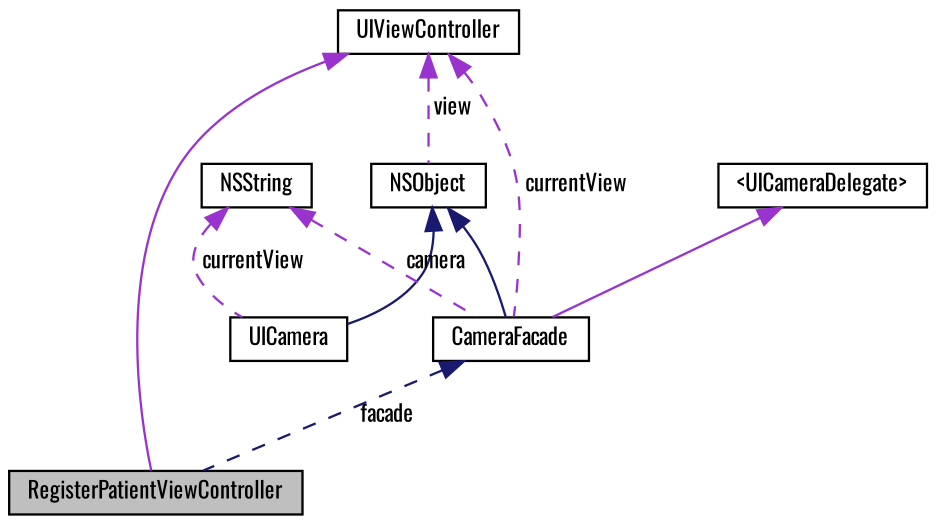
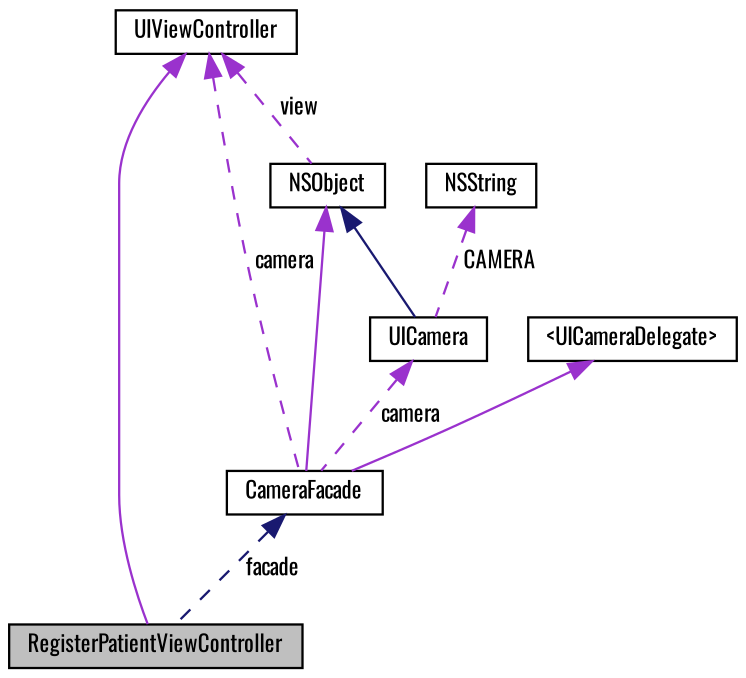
  digraph {
    fontname=Oswald
    node [color=black fillcolor=white fontname=Oswald fontsize=10 shape=record style=filled]
    edge [color=darkorchid3 dir=back fontname=Oswald fontsize=10 labelfontname=Helvetica labelfontsize=10 style=dashed]
    n1 [fillcolor=grey75 fontcolor=black height=0.2 label=RegisterPatientViewController width=0.4]
    n2 [height=0.2 label=UIViewController width=0.4]
    n3 [height=0.2 label=CameraFacade width=0.4]
    n4 [height=0.2 label=NSObject width=0.4]
    n5 [height=0.2 label=UICamera width=0.4]
    n6 [height=0.2 label="\<UICameraDelegate\>" width=0.4]
    n7 [height=0.2 label=NSString width=0.4]
    n2 -> n1 [style=solid]
-   n2 -> n3 [label=" currentView"]
+   n2 -> n3 [label=" camera"]
    n2 -> n4 [label=" view"]
    n3 -> n1 [color=midnightblue label=" facade"]
-   n4 -> n3 [color=midnightblue style=solid]
+   n4 -> n3 [style=solid]
    n4 -> n5 [color=midnightblue style=solid]
-   n7 -> n3 [label=" camera"]
+   n5 -> n3 [label=" camera"]
    n6 -> n3 [style=solid]
-   n7 -> n5 [label=" currentView"]
+   n7 -> n5 [label=" CAMERA"]
  }
